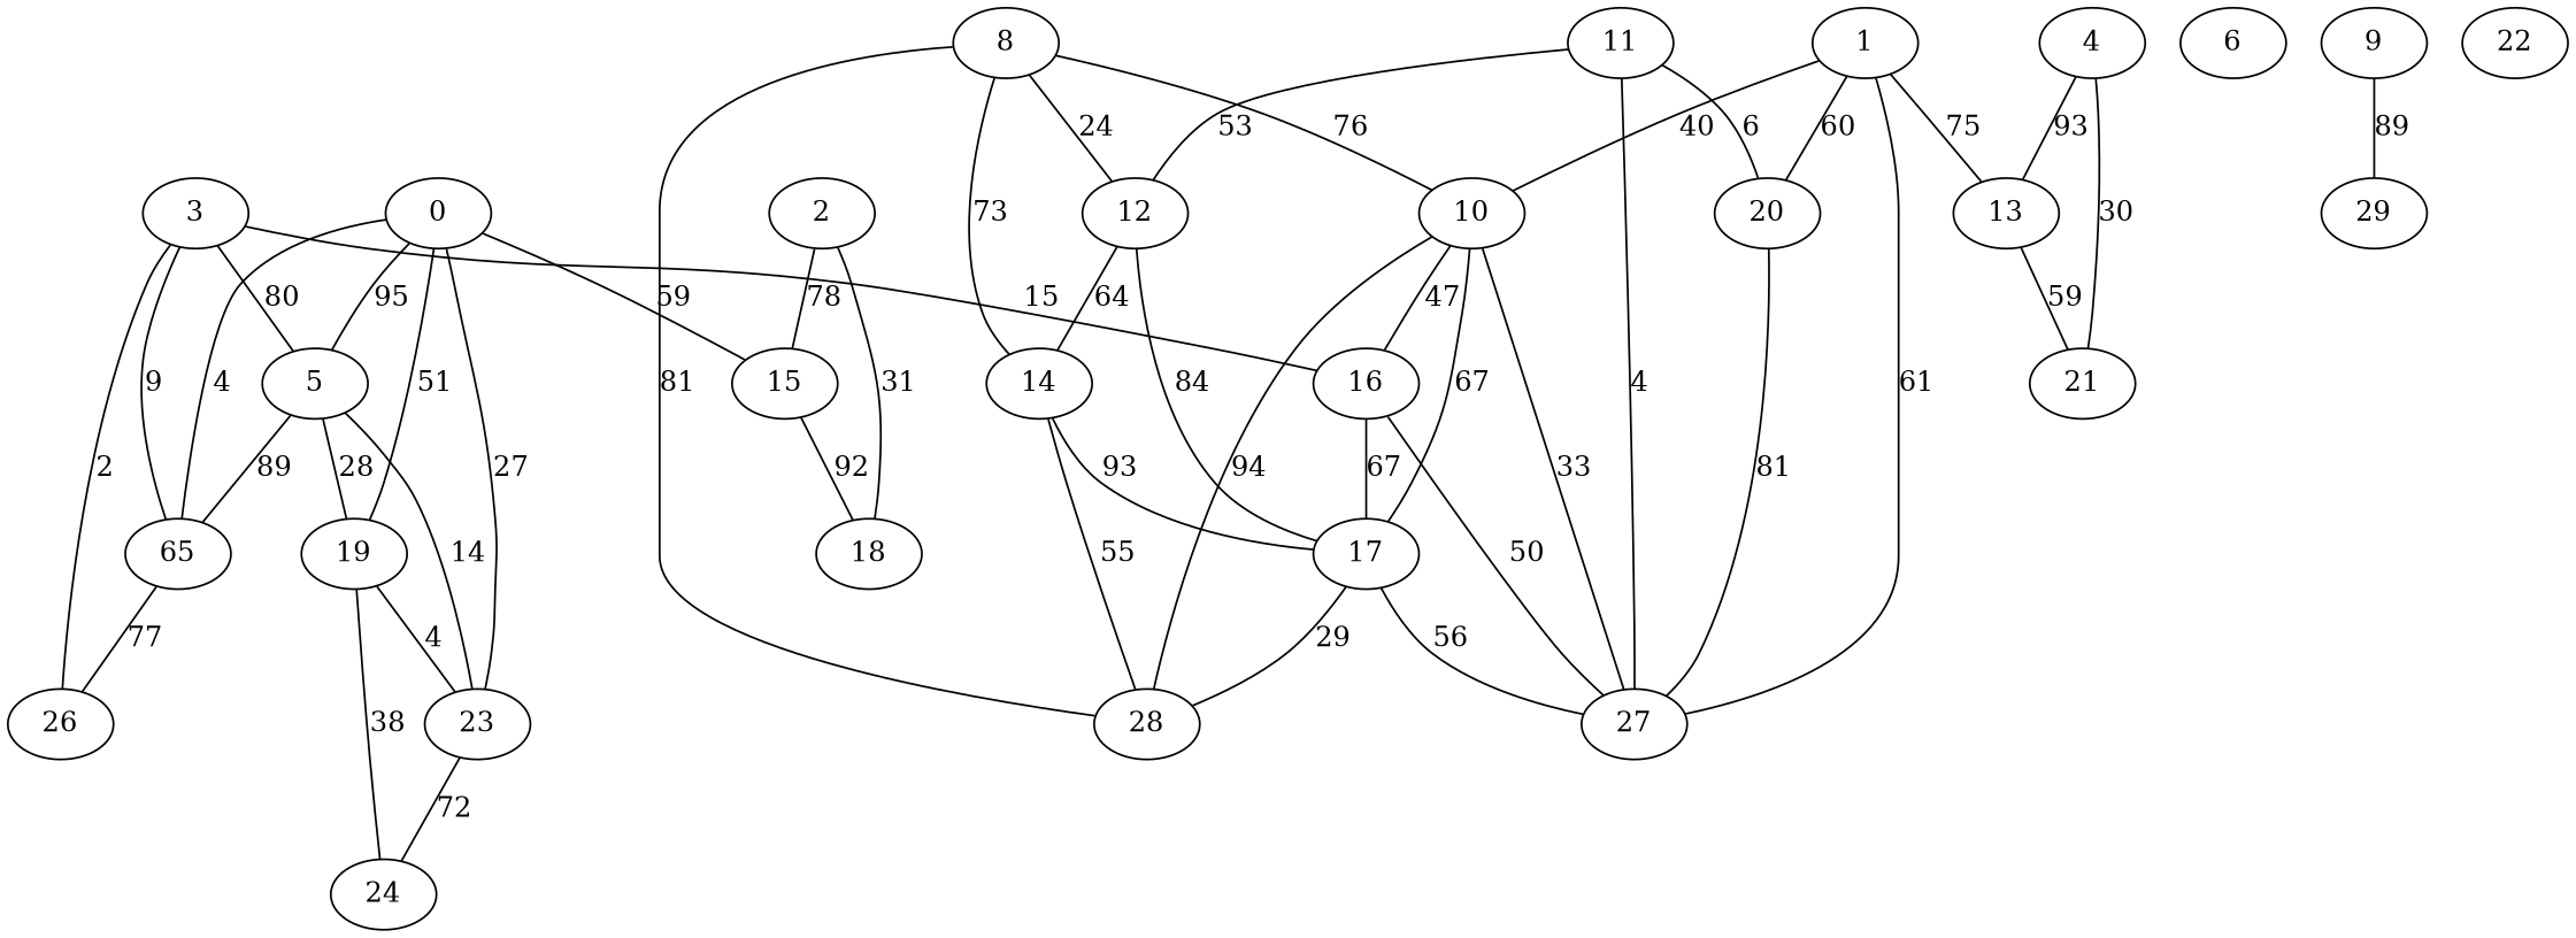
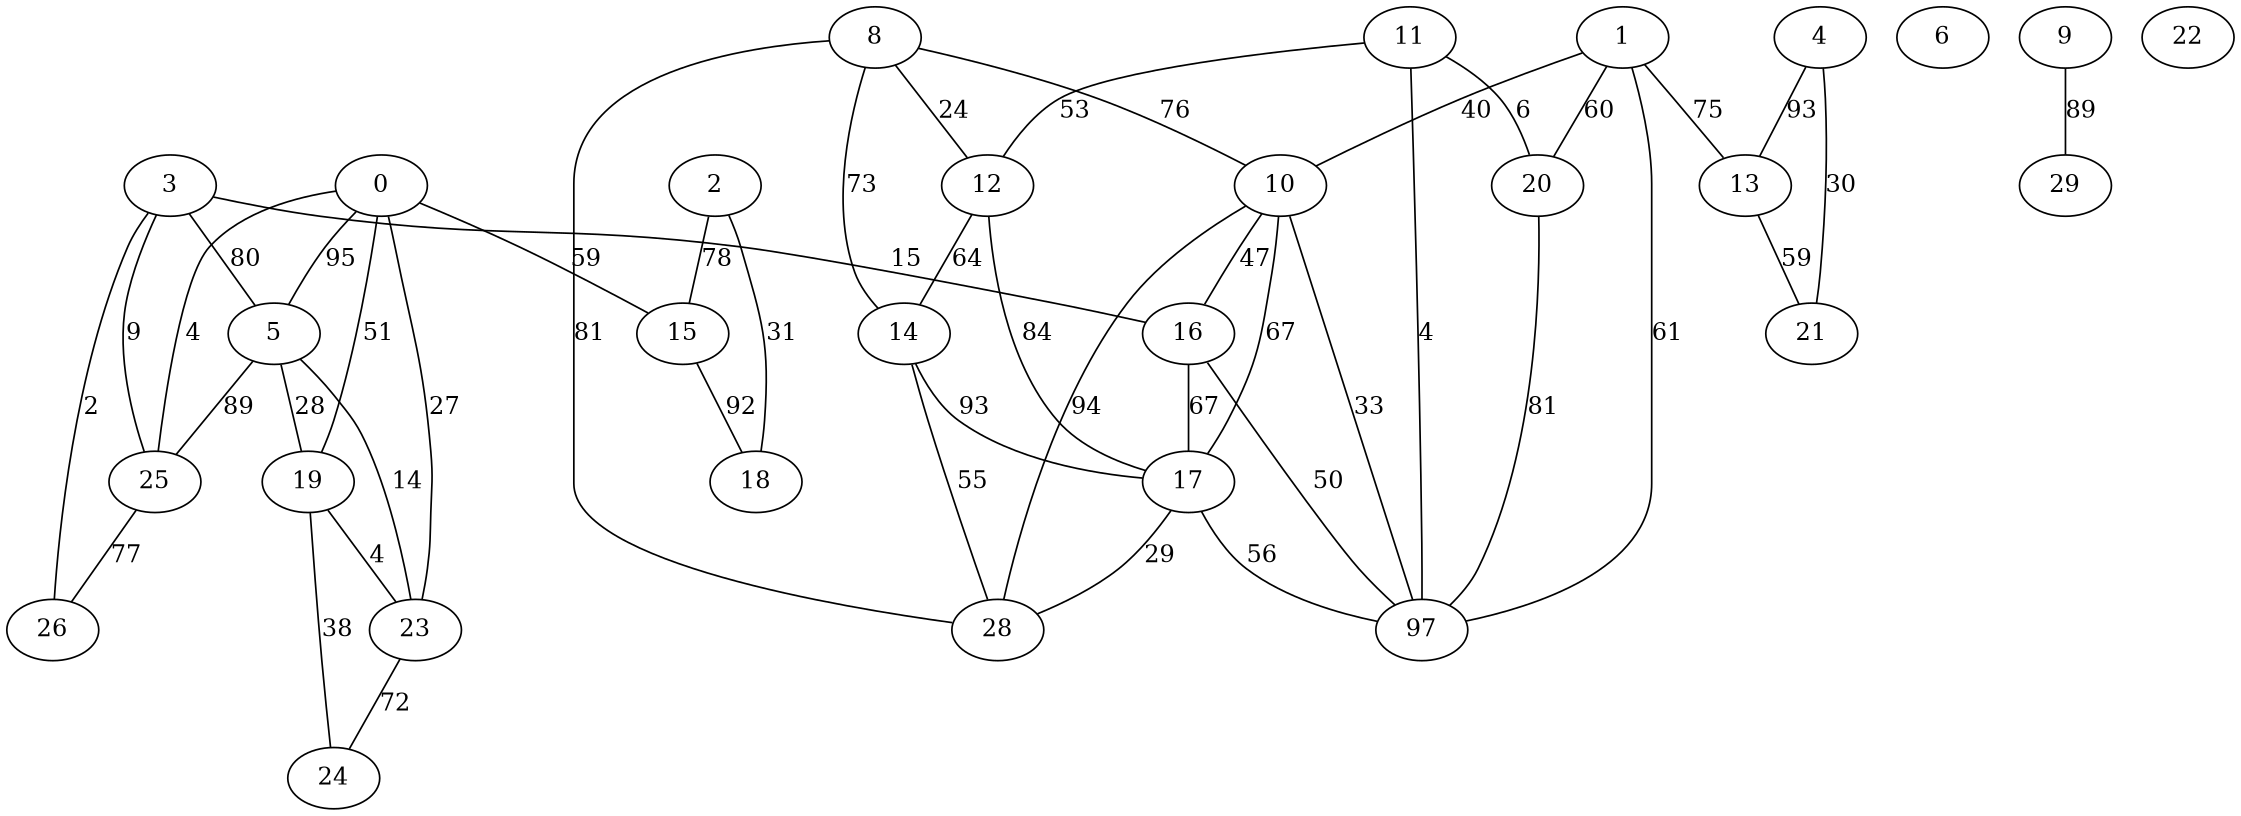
  graph {
    n1 [label=0]
    n2 [label=5]
    n3 [label=15]
    n4 [label=19]
    n5 [label=23]
-   n6 [label=65]
+   n6 [label=25]
    n7 [label=18]
    n8 [label=24]
    n9 [label=26]
    n10 [label=1]
    n11 [label=13]
    n12 [label=20]
-   n13 [label=27]
+   n13 [label=97]
    n14 [label=10]
    n15 [label=11]
    n16 [label=12]
    n17 [label=21]
    n18 [label=2]
    n19 [label=3]
    n20 [label=16]
    n21 [label=17]
    n22 [label=4]
    n23 [label=6]
    n24 [label=8]
    n25 [label=14]
    n26 [label=28]
    n27 [label=9]
    n28 [label=29]
    n29 [label=22]
    n1 -- n2 [label=95]
    n1 -- n3 [label=59]
    n1 -- n4 [label=51]
    n1 -- n5 [label=27]
    n1 -- n6 [label=4]
    n2 -- n4 [label=28]
    n2 -- n5 [label=14]
    n2 -- n6 [label=89]
    n3 -- n7 [label=92]
    n4 -- n5 [label=4]
    n4 -- n8 [label=38]
    n5 -- n8 [label=72]
    n6 -- n9 [label=77]
    n10 -- n11 [label=75]
    n10 -- n12 [label=60]
    n10 -- n13 [label=61]
    n10 -- n14 [label=40]
    n11 -- n17 [label=59]
    n12 -- n13 [label=81]
    n14 -- n13 [label=33]
    n14 -- n20 [label=47]
    n14 -- n21 [label=67]
    n14 -- n26 [label=94]
    n15 -- n12 [label=6]
    n15 -- n13 [label=4]
    n15 -- n16 [label=53]
    n16 -- n21 [label=84]
    n16 -- n25 [label=64]
    n18 -- n3 [label=78]
    n18 -- n7 [label=31]
    n19 -- n2 [label=80]
    n19 -- n6 [label=9]
    n19 -- n9 [label=2]
    n19 -- n20 [label=15]
    n20 -- n13 [label=50]
    n20 -- n21 [label=67]
    n21 -- n13 [label=56]
    n21 -- n26 [label=29]
    n22 -- n11 [label=93]
    n22 -- n17 [label=30]
    n24 -- n14 [label=76]
    n24 -- n16 [label=24]
    n24 -- n25 [label=73]
    n24 -- n26 [label=81]
    n25 -- n21 [label=93]
    n25 -- n26 [label=55]
    n27 -- n28 [label=89]
  }
